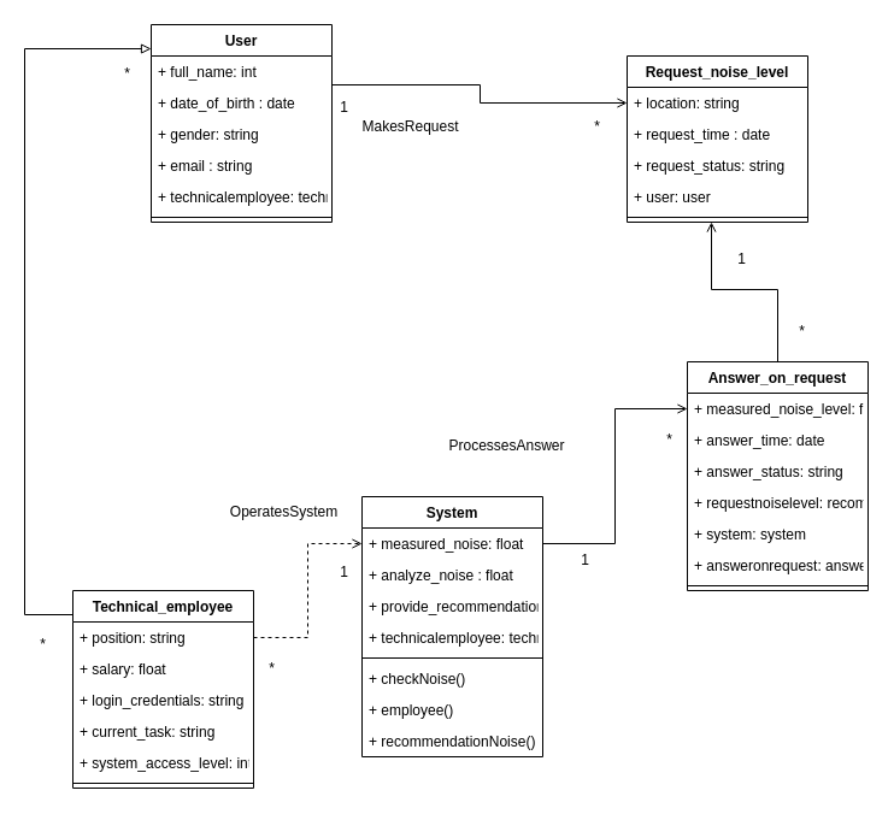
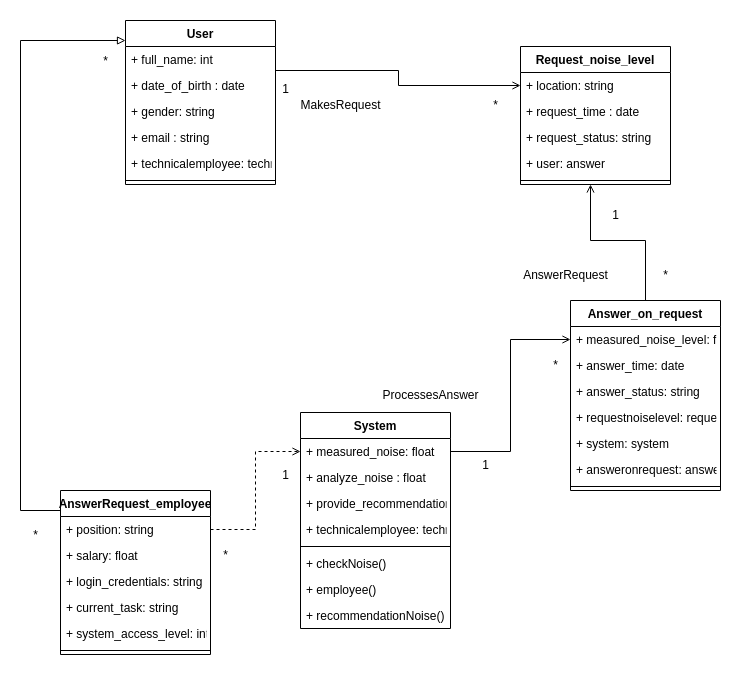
  <mxCell id="0" />
  <mxCell id="1" parent="0" />
  <mxCell id="2" value="User" style="swimlane;fontStyle=1;align=center;verticalAlign=top;childLayout=stackLayout;horizontal=1;startSize=26;horizontalStack=0;resizeParent=1;resizeParentMax=0;resizeLast=0;collapsible=1;marginBottom=0;" parent="1" vertex="1"><mxGeometry x="125" y="20" width="150" height="164" as="geometry" /></mxCell>
  <mxCell id="3" value="+ full_name: int" style="text;strokeColor=none;fillColor=none;align=left;verticalAlign=top;spacingLeft=4;spacingRight=4;overflow=hidden;rotatable=0;points=[[0,0.5],[1,0.5]];portConstraint=eastwest;" parent="2" vertex="1"><mxGeometry y="26" width="150" height="26" as="geometry" /></mxCell>
  <mxCell id="4" value="+ date_of_birth : date" style="text;strokeColor=none;fillColor=none;align=left;verticalAlign=top;spacingLeft=4;spacingRight=4;overflow=hidden;rotatable=0;points=[[0,0.5],[1,0.5]];portConstraint=eastwest;" parent="2" vertex="1"><mxGeometry y="52" width="150" height="26" as="geometry" /></mxCell>
  <mxCell id="5" value="+ gender: string" style="text;strokeColor=none;fillColor=none;align=left;verticalAlign=top;spacingLeft=4;spacingRight=4;overflow=hidden;rotatable=0;points=[[0,0.5],[1,0.5]];portConstraint=eastwest;" parent="2" vertex="1"><mxGeometry y="78" width="150" height="26" as="geometry" /></mxCell>
  <mxCell id="6" value="+ email : string" style="text;strokeColor=none;fillColor=none;align=left;verticalAlign=top;spacingLeft=4;spacingRight=4;overflow=hidden;rotatable=0;points=[[0,0.5],[1,0.5]];portConstraint=eastwest;" parent="2" vertex="1"><mxGeometry y="104" width="150" height="26" as="geometry" /></mxCell>
  <mxCell id="7" value="+ technicalemployee: technicalemployee" style="text;strokeColor=none;fillColor=none;align=left;verticalAlign=top;spacingLeft=4;spacingRight=4;overflow=hidden;rotatable=0;points=[[0,0.5],[1,0.5]];portConstraint=eastwest;" vertex="1" parent="2"><mxGeometry y="130" width="150" height="26" as="geometry" /></mxCell>
  <mxCell id="8" value="" style="line;strokeWidth=1;fillColor=none;align=left;verticalAlign=middle;spacingTop=-1;spacingLeft=3;spacingRight=3;rotatable=0;labelPosition=right;points=[];portConstraint=eastwest;strokeColor=inherit;" parent="2" vertex="1"><mxGeometry y="156" width="150" height="8" as="geometry" /></mxCell>
  <mxCell id="9" value="Request_noise_level" style="swimlane;fontStyle=1;align=center;verticalAlign=top;childLayout=stackLayout;horizontal=1;startSize=26;horizontalStack=0;resizeParent=1;resizeParentMax=0;resizeLast=0;collapsible=1;marginBottom=0;" vertex="1" parent="1"><mxGeometry x="520" y="46" width="150" height="138" as="geometry" /></mxCell>
  <mxCell id="10" value="+ location: string" style="text;strokeColor=none;fillColor=none;align=left;verticalAlign=top;spacingLeft=4;spacingRight=4;overflow=hidden;rotatable=0;points=[[0,0.5],[1,0.5]];portConstraint=eastwest;" vertex="1" parent="9"><mxGeometry y="26" width="150" height="26" as="geometry" /></mxCell>
  <mxCell id="11" value="+ request_time : date" style="text;strokeColor=none;fillColor=none;align=left;verticalAlign=top;spacingLeft=4;spacingRight=4;overflow=hidden;rotatable=0;points=[[0,0.5],[1,0.5]];portConstraint=eastwest;" vertex="1" parent="9"><mxGeometry y="52" width="150" height="26" as="geometry" /></mxCell>
  <mxCell id="12" value="+ request_status: string" style="text;strokeColor=none;fillColor=none;align=left;verticalAlign=top;spacingLeft=4;spacingRight=4;overflow=hidden;rotatable=0;points=[[0,0.5],[1,0.5]];portConstraint=eastwest;" vertex="1" parent="9"><mxGeometry y="78" width="150" height="26" as="geometry" /></mxCell>
- <mxCell id="13" value="+ user: user" style="text;strokeColor=none;fillColor=none;align=left;verticalAlign=top;spacingLeft=4;spacingRight=4;overflow=hidden;rotatable=0;points=[[0,0.5],[1,0.5]];portConstraint=eastwest;" vertex="1" parent="9"><mxGeometry y="104" width="150" height="26" as="geometry" /></mxCell>
+ <mxCell id="13" value="+ user: answer" style="text;strokeColor=none;fillColor=none;align=left;verticalAlign=top;spacingLeft=4;spacingRight=4;overflow=hidden;rotatable=0;points=[[0,0.5],[1,0.5]];portConstraint=eastwest;" vertex="1" parent="9"><mxGeometry y="104" width="150" height="26" as="geometry" /></mxCell>
  <mxCell id="14" value="" style="line;strokeWidth=1;fillColor=none;align=left;verticalAlign=middle;spacingTop=-1;spacingLeft=3;spacingRight=3;rotatable=0;labelPosition=right;points=[];portConstraint=eastwest;strokeColor=inherit;" vertex="1" parent="9"><mxGeometry y="130" width="150" height="8" as="geometry" /></mxCell>
  <mxCell id="15" value="System" style="swimlane;fontStyle=1;align=center;verticalAlign=top;childLayout=stackLayout;horizontal=1;startSize=26;horizontalStack=0;resizeParent=1;resizeParentMax=0;resizeLast=0;collapsible=1;marginBottom=0;" vertex="1" parent="1"><mxGeometry x="300" y="412" width="150" height="216" as="geometry" /></mxCell>
  <mxCell id="16" value="+ measured_noise: float" style="text;strokeColor=none;fillColor=none;align=left;verticalAlign=top;spacingLeft=4;spacingRight=4;overflow=hidden;rotatable=0;points=[[0,0.5],[1,0.5]];portConstraint=eastwest;" vertex="1" parent="15"><mxGeometry y="26" width="150" height="26" as="geometry" /></mxCell>
  <mxCell id="17" value="+ analyze_noise : float" style="text;strokeColor=none;fillColor=none;align=left;verticalAlign=top;spacingLeft=4;spacingRight=4;overflow=hidden;rotatable=0;points=[[0,0.5],[1,0.5]];portConstraint=eastwest;" vertex="1" parent="15"><mxGeometry y="52" width="150" height="26" as="geometry" /></mxCell>
  <mxCell id="18" value="+ provide_recommendation: string" style="text;strokeColor=none;fillColor=none;align=left;verticalAlign=top;spacingLeft=4;spacingRight=4;overflow=hidden;rotatable=0;points=[[0,0.5],[1,0.5]];portConstraint=eastwest;" vertex="1" parent="15"><mxGeometry y="78" width="150" height="26" as="geometry" /></mxCell>
  <mxCell id="19" value="+ technicalemployee: technicalemployee" style="text;strokeColor=none;fillColor=none;align=left;verticalAlign=top;spacingLeft=4;spacingRight=4;overflow=hidden;rotatable=0;points=[[0,0.5],[1,0.5]];portConstraint=eastwest;" vertex="1" parent="15"><mxGeometry y="104" width="150" height="26" as="geometry" /></mxCell>
  <mxCell id="20" value="" style="line;strokeWidth=1;fillColor=none;align=left;verticalAlign=middle;spacingTop=-1;spacingLeft=3;spacingRight=3;rotatable=0;labelPosition=right;points=[];portConstraint=eastwest;strokeColor=inherit;" vertex="1" parent="15"><mxGeometry y="130" width="150" height="8" as="geometry" /></mxCell>
  <mxCell id="21" value="+ checkNoise()" style="text;strokeColor=none;fillColor=none;align=left;verticalAlign=top;spacingLeft=4;spacingRight=4;overflow=hidden;rotatable=0;points=[[0,0.5],[1,0.5]];portConstraint=eastwest;" vertex="1" parent="15"><mxGeometry y="138" width="150" height="26" as="geometry" /></mxCell>
  <mxCell id="22" value="+ employee()" style="text;strokeColor=none;fillColor=none;align=left;verticalAlign=top;spacingLeft=4;spacingRight=4;overflow=hidden;rotatable=0;points=[[0,0.5],[1,0.5]];portConstraint=eastwest;" vertex="1" parent="15"><mxGeometry y="164" width="150" height="26" as="geometry" /></mxCell>
  <mxCell id="23" value="+ recommendationNoise()" style="text;strokeColor=none;fillColor=none;align=left;verticalAlign=top;spacingLeft=4;spacingRight=4;overflow=hidden;rotatable=0;points=[[0,0.5],[1,0.5]];portConstraint=eastwest;" vertex="1" parent="15"><mxGeometry y="190" width="150" height="26" as="geometry" /></mxCell>
  <mxCell id="24" value="Answer_on_request" style="swimlane;fontStyle=1;align=center;verticalAlign=top;childLayout=stackLayout;horizontal=1;startSize=26;horizontalStack=0;resizeParent=1;resizeParentMax=0;resizeLast=0;collapsible=1;marginBottom=0;" vertex="1" parent="1"><mxGeometry x="570" y="300" width="150" height="190" as="geometry" /></mxCell>
  <mxCell id="25" value="+ measured_noise_level: float" style="text;strokeColor=none;fillColor=none;align=left;verticalAlign=top;spacingLeft=4;spacingRight=4;overflow=hidden;rotatable=0;points=[[0,0.5],[1,0.5]];portConstraint=eastwest;" vertex="1" parent="24"><mxGeometry y="26" width="150" height="26" as="geometry" /></mxCell>
  <mxCell id="26" value="+ answer_time: date" style="text;strokeColor=none;fillColor=none;align=left;verticalAlign=top;spacingLeft=4;spacingRight=4;overflow=hidden;rotatable=0;points=[[0,0.5],[1,0.5]];portConstraint=eastwest;" vertex="1" parent="24"><mxGeometry y="52" width="150" height="26" as="geometry" /></mxCell>
  <mxCell id="27" value="+ answer_status: string" style="text;strokeColor=none;fillColor=none;align=left;verticalAlign=top;spacingLeft=4;spacingRight=4;overflow=hidden;rotatable=0;points=[[0,0.5],[1,0.5]];portConstraint=eastwest;" vertex="1" parent="24"><mxGeometry y="78" width="150" height="26" as="geometry" /></mxCell>
- <mxCell id="28" value="+ requestnoiselevel: recommendation" style="text;strokeColor=none;fillColor=none;align=left;verticalAlign=top;spacingLeft=4;spacingRight=4;overflow=hidden;rotatable=0;points=[[0,0.5],[1,0.5]];portConstraint=eastwest;" vertex="1" parent="24"><mxGeometry y="104" width="150" height="26" as="geometry" /></mxCell>
+ <mxCell id="28" value="+ requestnoiselevel: requestnoiselevel" style="text;strokeColor=none;fillColor=none;align=left;verticalAlign=top;spacingLeft=4;spacingRight=4;overflow=hidden;rotatable=0;points=[[0,0.5],[1,0.5]];portConstraint=eastwest;" vertex="1" parent="24"><mxGeometry y="104" width="150" height="26" as="geometry" /></mxCell>
  <mxCell id="29" value="+ system: system" style="text;strokeColor=none;fillColor=none;align=left;verticalAlign=top;spacingLeft=4;spacingRight=4;overflow=hidden;rotatable=0;points=[[0,0.5],[1,0.5]];portConstraint=eastwest;" vertex="1" parent="24"><mxGeometry y="130" width="150" height="26" as="geometry" /></mxCell>
  <mxCell id="30" value="+ answeronrequest: answeronrequest" style="text;strokeColor=none;fillColor=none;align=left;verticalAlign=top;spacingLeft=4;spacingRight=4;overflow=hidden;rotatable=0;points=[[0,0.5],[1,0.5]];portConstraint=eastwest;" vertex="1" parent="24"><mxGeometry y="156" width="150" height="26" as="geometry" /></mxCell>
  <mxCell id="31" value="" style="line;strokeWidth=1;fillColor=none;align=left;verticalAlign=middle;spacingTop=-1;spacingLeft=3;spacingRight=3;rotatable=0;labelPosition=right;points=[];portConstraint=eastwest;strokeColor=inherit;" vertex="1" parent="24"><mxGeometry y="182" width="150" height="8" as="geometry" /></mxCell>
- <mxCell id="32" value="Technical_employee" style="swimlane;fontStyle=1;align=center;verticalAlign=top;childLayout=stackLayout;horizontal=1;startSize=26;horizontalStack=0;resizeParent=1;resizeParentMax=0;resizeLast=0;collapsible=1;marginBottom=0;" vertex="1" parent="1"><mxGeometry x="60" y="490" width="150" height="164" as="geometry" /></mxCell>
+ <mxCell id="32" value="AnswerRequest_employee" style="swimlane;fontStyle=1;align=center;verticalAlign=top;childLayout=stackLayout;horizontal=1;startSize=26;horizontalStack=0;resizeParent=1;resizeParentMax=0;resizeLast=0;collapsible=1;marginBottom=0;" vertex="1" parent="1"><mxGeometry x="60" y="490" width="150" height="164" as="geometry" /></mxCell>
  <mxCell id="33" value="+ position: string" style="text;strokeColor=none;fillColor=none;align=left;verticalAlign=top;spacingLeft=4;spacingRight=4;overflow=hidden;rotatable=0;points=[[0,0.5],[1,0.5]];portConstraint=eastwest;" vertex="1" parent="32"><mxGeometry y="26" width="150" height="26" as="geometry" /></mxCell>
  <mxCell id="34" value="+ salary: float" style="text;strokeColor=none;fillColor=none;align=left;verticalAlign=top;spacingLeft=4;spacingRight=4;overflow=hidden;rotatable=0;points=[[0,0.5],[1,0.5]];portConstraint=eastwest;" vertex="1" parent="32"><mxGeometry y="52" width="150" height="26" as="geometry" /></mxCell>
  <mxCell id="35" value="+ login_credentials: string" style="text;strokeColor=none;fillColor=none;align=left;verticalAlign=top;spacingLeft=4;spacingRight=4;overflow=hidden;rotatable=0;points=[[0,0.5],[1,0.5]];portConstraint=eastwest;" vertex="1" parent="32"><mxGeometry y="78" width="150" height="26" as="geometry" /></mxCell>
  <mxCell id="36" value="+ current_task: string" style="text;strokeColor=none;fillColor=none;align=left;verticalAlign=top;spacingLeft=4;spacingRight=4;overflow=hidden;rotatable=0;points=[[0,0.5],[1,0.5]];portConstraint=eastwest;" vertex="1" parent="32"><mxGeometry y="104" width="150" height="26" as="geometry" /></mxCell>
  <mxCell id="37" value="+ system_access_level: int" style="text;strokeColor=none;fillColor=none;align=left;verticalAlign=top;spacingLeft=4;spacingRight=4;overflow=hidden;rotatable=0;points=[[0,0.5],[1,0.5]];portConstraint=eastwest;" vertex="1" parent="32"><mxGeometry y="130" width="150" height="26" as="geometry" /></mxCell>
  <mxCell id="38" value="" style="line;strokeWidth=1;fillColor=none;align=left;verticalAlign=middle;spacingTop=-1;spacingLeft=3;spacingRight=3;rotatable=0;labelPosition=right;points=[];portConstraint=eastwest;strokeColor=inherit;" vertex="1" parent="32"><mxGeometry y="156" width="150" height="8" as="geometry" /></mxCell>
  <mxCell id="39" style="edgeStyle=orthogonalEdgeStyle;rounded=0;orthogonalLoop=1;jettySize=auto;html=1;endArrow=open;endFill=0;" edge="1" parent="1" source="2" target="10"><mxGeometry relative="1" as="geometry"><mxPoint x="370" y="46" as="sourcePoint" /><mxPoint x="620" y="46" as="targetPoint" /><Array as="points"><mxPoint x="398" y="70" /><mxPoint x="398" y="85" /></Array></mxGeometry></mxCell>
  <mxCell id="40" style="edgeStyle=orthogonalEdgeStyle;rounded=0;orthogonalLoop=1;jettySize=auto;html=1;endArrow=open;endFill=0;" edge="1" parent="1" source="24" target="9"><mxGeometry relative="1" as="geometry"><mxPoint x="285" y="80" as="sourcePoint" /><mxPoint x="530" y="95" as="targetPoint" /><Array as="points"><mxPoint x="645" y="240" /><mxPoint x="590" y="240" /></Array></mxGeometry></mxCell>
  <mxCell id="41" style="edgeStyle=orthogonalEdgeStyle;rounded=0;orthogonalLoop=1;jettySize=auto;html=1;endArrow=open;endFill=0;" edge="1" parent="1" source="16" target="25"><mxGeometry relative="1" as="geometry"><mxPoint x="550" y="402" as="sourcePoint" /><mxPoint x="633" y="308" as="targetPoint" /></mxGeometry></mxCell>
  <mxCell id="42" style="edgeStyle=orthogonalEdgeStyle;rounded=0;orthogonalLoop=1;jettySize=auto;html=1;endArrow=open;endFill=0;dashed=1;" edge="1" parent="1" source="33" target="16"><mxGeometry relative="1" as="geometry"><mxPoint x="460" y="461" as="sourcePoint" /><mxPoint x="580" y="349" as="targetPoint" /></mxGeometry></mxCell>
  <mxCell id="43" style="edgeStyle=orthogonalEdgeStyle;rounded=0;orthogonalLoop=1;jettySize=auto;html=1;endArrow=block;endFill=0;" edge="1" parent="1" source="32" target="2"><mxGeometry relative="1" as="geometry"><mxPoint x="180" y="493" as="sourcePoint" /><mxPoint x="234" y="45" as="targetPoint" /><Array as="points"><mxPoint x="20" y="510" /><mxPoint x="20" y="40" /></Array></mxGeometry></mxCell>
  <mxCell id="44" value="MakesRequest" style="text;html=1;align=center;verticalAlign=middle;resizable=0;points=[];autosize=1;strokeColor=none;fillColor=none;" vertex="1" parent="1"><mxGeometry x="290" y="90" width="100" height="30" as="geometry" /></mxCell>
- <mxCell id="46" value="ProcessesAnswer" style="text;html=1;align=center;verticalAlign=middle;resizable=0;points=[];autosize=1;strokeColor=none;fillColor=none;" vertex="1" parent="1"><mxGeometry x="360" y="355" width="120" height="30" as="geometry" /></mxCell>
- <mxCell id="47" value="OperatesSystem" style="text;html=1;align=center;verticalAlign=middle;resizable=0;points=[];autosize=1;strokeColor=none;fillColor=none;" vertex="1" parent="1"><mxGeometry x="180" y="410" width="110" height="30" as="geometry" /></mxCell>
+ <mxCell id="45" value="AnswerRequest" style="text;html=1;align=center;verticalAlign=middle;resizable=0;points=[];autosize=1;strokeColor=none;fillColor=none;" vertex="1" parent="1"><mxGeometry x="510" y="260" width="110" height="30" as="geometry" /></mxCell>
+ <mxCell id="46" value="ProcessesAnswer" style="text;html=1;align=center;verticalAlign=middle;resizable=0;points=[];autosize=1;strokeColor=none;fillColor=none;" vertex="1" parent="1"><mxGeometry x="370" y="380" width="120" height="30" as="geometry" /></mxCell>
  <mxCell id="48" value="1" style="text;html=1;align=center;verticalAlign=middle;resizable=0;points=[];autosize=1;strokeColor=none;fillColor=none;" vertex="1" parent="1"><mxGeometry x="270" y="74" width="30" height="30" as="geometry" /></mxCell>
  <mxCell id="49" value="*" style="text;html=1;align=center;verticalAlign=middle;resizable=0;points=[];autosize=1;strokeColor=none;fillColor=none;" vertex="1" parent="1"><mxGeometry x="480" y="90" width="30" height="30" as="geometry" /></mxCell>
  <mxCell id="50" value="*" style="text;html=1;align=center;verticalAlign=middle;resizable=0;points=[];autosize=1;strokeColor=none;fillColor=none;" vertex="1" parent="1"><mxGeometry x="650" y="260" width="30" height="30" as="geometry" /></mxCell>
  <mxCell id="51" value="*" style="text;html=1;align=center;verticalAlign=middle;resizable=0;points=[];autosize=1;strokeColor=none;fillColor=none;" vertex="1" parent="1"><mxGeometry x="540" y="350" width="30" height="30" as="geometry" /></mxCell>
  <mxCell id="52" value="*" style="text;html=1;align=center;verticalAlign=middle;resizable=0;points=[];autosize=1;strokeColor=none;fillColor=none;" vertex="1" parent="1"><mxGeometry x="210" y="540" width="30" height="30" as="geometry" /></mxCell>
  <mxCell id="53" value="*" style="text;html=1;align=center;verticalAlign=middle;resizable=0;points=[];autosize=1;strokeColor=none;fillColor=none;" vertex="1" parent="1"><mxGeometry x="20" y="520" width="30" height="30" as="geometry" /></mxCell>
  <mxCell id="54" value="*" style="text;html=1;align=center;verticalAlign=middle;resizable=0;points=[];autosize=1;strokeColor=none;fillColor=none;" vertex="1" parent="1"><mxGeometry x="90" y="46" width="30" height="30" as="geometry" /></mxCell>
  <mxCell id="55" value="1" style="text;html=1;align=center;verticalAlign=middle;resizable=0;points=[];autosize=1;strokeColor=none;fillColor=none;" vertex="1" parent="1"><mxGeometry x="600" y="200" width="30" height="30" as="geometry" /></mxCell>
  <mxCell id="56" value="1" style="text;html=1;align=center;verticalAlign=middle;resizable=0;points=[];autosize=1;strokeColor=none;fillColor=none;" vertex="1" parent="1"><mxGeometry x="470" y="450" width="30" height="30" as="geometry" /></mxCell>
  <mxCell id="57" value="1" style="text;html=1;align=center;verticalAlign=middle;resizable=0;points=[];autosize=1;strokeColor=none;fillColor=none;" vertex="1" parent="1"><mxGeometry x="270" y="460" width="30" height="30" as="geometry" /></mxCell>
